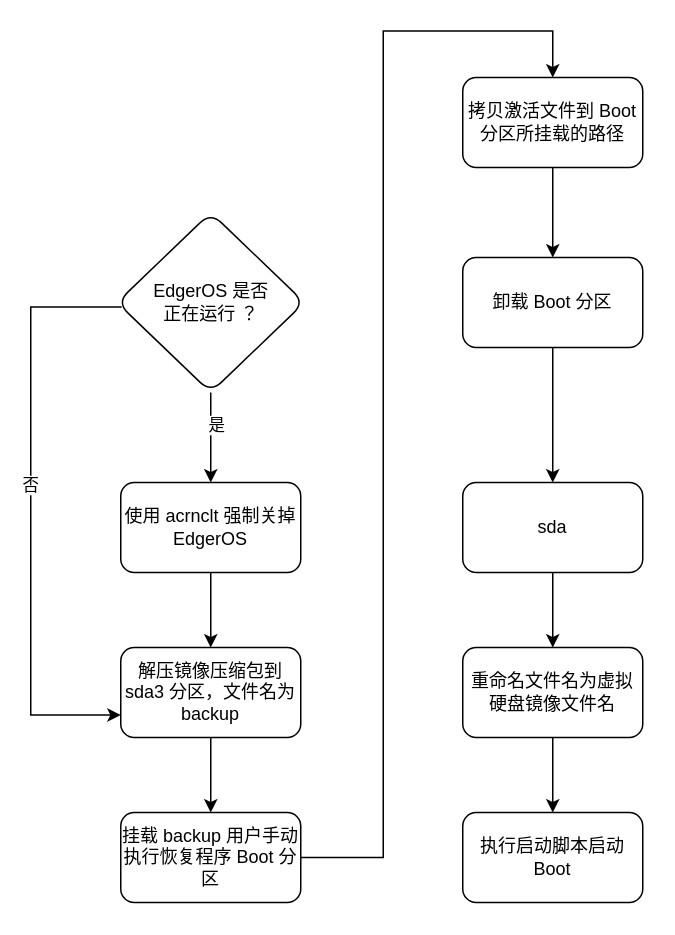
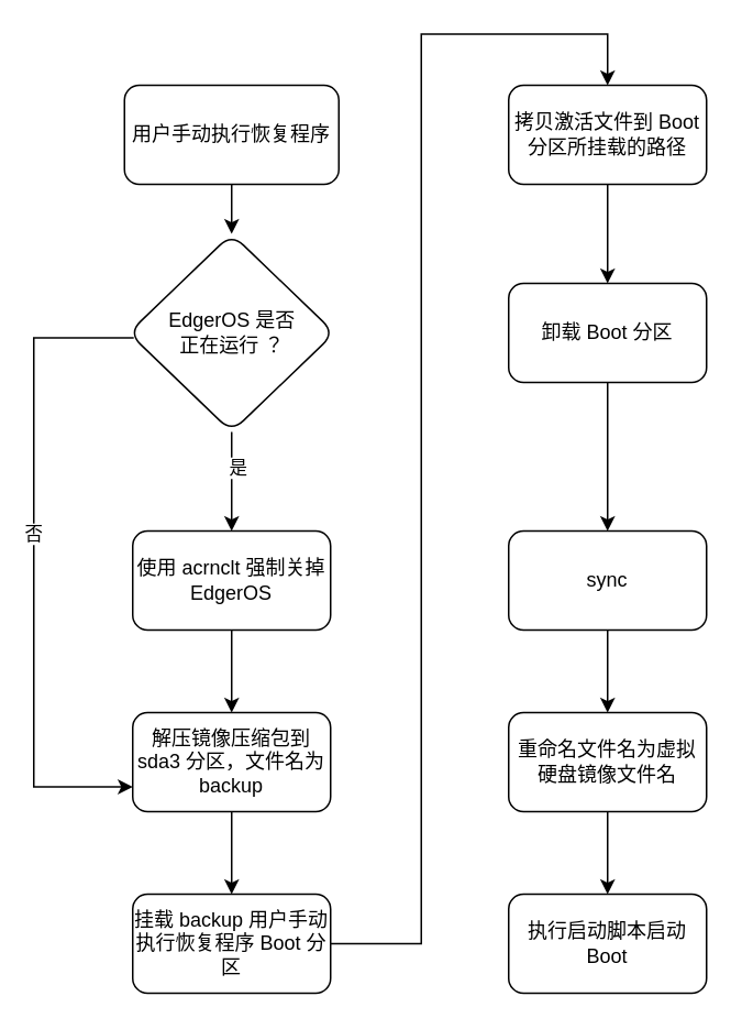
  <mxCell id="0" />
  <mxCell id="1" parent="0" />
+ <mxCell id="2" value="" style="edgeStyle=orthogonalEdgeStyle;rounded=0;orthogonalLoop=1;jettySize=auto;html=1;" edge="1" parent="1" source="3" target="8"><mxGeometry relative="1" as="geometry" /></mxCell>
+ <mxCell id="3" value="用户手动执行恢复程序" style="rounded=1;whiteSpace=wrap;html=1;fontSize=12;glass=0;strokeWidth=1;shadow=0;" vertex="1" parent="1"><mxGeometry x="75" y="51" width="130" height="60" as="geometry" /></mxCell>
  <mxCell id="4" value="" style="edgeStyle=orthogonalEdgeStyle;rounded=0;orthogonalLoop=1;jettySize=auto;html=1;" edge="1" parent="1" source="8" target="10"><mxGeometry relative="1" as="geometry" /></mxCell>
  <mxCell id="5" value="是" style="edgeLabel;html=1;align=center;verticalAlign=middle;resizable=0;points=[];" vertex="1" connectable="0" parent="4"><mxGeometry x="-0.309" y="3" relative="1" as="geometry"><mxPoint as="offset" /></mxGeometry></mxCell>
  <mxCell id="6" style="edgeStyle=orthogonalEdgeStyle;rounded=0;orthogonalLoop=1;jettySize=auto;html=1;entryX=0;entryY=0.75;entryDx=0;entryDy=0;" edge="1" parent="1" source="8" target="12"><mxGeometry relative="1" as="geometry"><mxPoint x="-36" y="484" as="targetPoint" /><Array as="points"><mxPoint x="20" y="204" /><mxPoint x="20" y="476" /></Array></mxGeometry></mxCell>
  <mxCell id="7" value="否" style="edgeLabel;html=1;align=center;verticalAlign=middle;resizable=0;points=[];" vertex="1" connectable="0" parent="6"><mxGeometry x="-0.09" y="-1" relative="1" as="geometry"><mxPoint as="offset" /></mxGeometry></mxCell>
  <mxCell id="8" value="EdgerOS 是否&lt;br&gt;正在运行 ？" style="rhombus;whiteSpace=wrap;html=1;rounded=1;glass=0;strokeWidth=1;shadow=0;" vertex="1" parent="1"><mxGeometry x="77.5" y="141" width="125" height="120" as="geometry" /></mxCell>
  <mxCell id="9" value="" style="edgeStyle=orthogonalEdgeStyle;rounded=0;orthogonalLoop=1;jettySize=auto;html=1;" edge="1" parent="1" source="10" target="12"><mxGeometry relative="1" as="geometry" /></mxCell>
  <mxCell id="10" value="使用 acrnclt 强制关掉 EdgerOS" style="whiteSpace=wrap;html=1;rounded=1;glass=0;strokeWidth=1;shadow=0;" vertex="1" parent="1"><mxGeometry x="80" y="321" width="120" height="60" as="geometry" /></mxCell>
  <mxCell id="11" style="edgeStyle=orthogonalEdgeStyle;rounded=0;orthogonalLoop=1;jettySize=auto;html=1;exitX=0.5;exitY=1;exitDx=0;exitDy=0;" edge="1" parent="1" source="12" target="17"><mxGeometry relative="1" as="geometry" /></mxCell>
  <mxCell id="12" value="解压镜像压缩包到 sda3 分区，文件名为 backup" style="whiteSpace=wrap;html=1;rounded=1;glass=0;strokeWidth=1;shadow=0;" vertex="1" parent="1"><mxGeometry x="80" y="431" width="120" height="60" as="geometry" /></mxCell>
  <mxCell id="13" value="执行启动脚本启动 Boot" style="whiteSpace=wrap;html=1;rounded=1;glass=0;strokeWidth=1;shadow=0;" vertex="1" parent="1"><mxGeometry x="308" y="541" width="120" height="60" as="geometry" /></mxCell>
  <mxCell id="14" style="edgeStyle=orthogonalEdgeStyle;rounded=0;orthogonalLoop=1;jettySize=auto;html=1;exitX=0.5;exitY=1;exitDx=0;exitDy=0;entryX=0.5;entryY=0;entryDx=0;entryDy=0;" edge="1" parent="1" source="15" target="13"><mxGeometry relative="1" as="geometry" /></mxCell>
  <mxCell id="15" value="重命名文件名为虚拟硬盘镜像文件名" style="whiteSpace=wrap;html=1;rounded=1;glass=0;strokeWidth=1;shadow=0;" vertex="1" parent="1"><mxGeometry x="308" y="431" width="120" height="60" as="geometry" /></mxCell>
  <mxCell id="16" value="" style="edgeStyle=orthogonalEdgeStyle;rounded=0;orthogonalLoop=1;jettySize=auto;html=1;" edge="1" parent="1" source="17" target="19"><mxGeometry relative="1" as="geometry"><Array as="points"><mxPoint x="255" y="571" /><mxPoint x="255" y="20" /><mxPoint x="368" y="20" /></Array></mxGeometry></mxCell>
  <mxCell id="17" value="挂载 backup 用户手动执行恢复程序 Boot 分区" style="whiteSpace=wrap;html=1;rounded=1;glass=0;strokeWidth=1;shadow=0;" vertex="1" parent="1"><mxGeometry x="80" y="541" width="120" height="60" as="geometry" /></mxCell>
  <mxCell id="18" value="" style="edgeStyle=orthogonalEdgeStyle;rounded=0;orthogonalLoop=1;jettySize=auto;html=1;" edge="1" parent="1" source="19" target="21"><mxGeometry relative="1" as="geometry" /></mxCell>
  <mxCell id="19" value="拷贝激活文件到 Boot 分区所挂载的路径" style="whiteSpace=wrap;html=1;rounded=1;glass=0;strokeWidth=1;shadow=0;" vertex="1" parent="1"><mxGeometry x="308" y="51" width="120" height="60" as="geometry" /></mxCell>
  <mxCell id="20" value="" style="edgeStyle=orthogonalEdgeStyle;rounded=0;orthogonalLoop=1;jettySize=auto;html=1;" edge="1" parent="1" source="21" target="23"><mxGeometry relative="1" as="geometry" /></mxCell>
  <mxCell id="21" value="卸载 Boot 分区" style="whiteSpace=wrap;html=1;rounded=1;glass=0;strokeWidth=1;shadow=0;" vertex="1" parent="1"><mxGeometry x="308" y="171" width="120" height="60" as="geometry" /></mxCell>
  <mxCell id="22" style="edgeStyle=orthogonalEdgeStyle;rounded=0;orthogonalLoop=1;jettySize=auto;html=1;" edge="1" parent="1" source="23" target="15"><mxGeometry relative="1" as="geometry" /></mxCell>
- <mxCell id="23" value="sda" style="whiteSpace=wrap;html=1;rounded=1;glass=0;strokeWidth=1;shadow=0;" vertex="1" parent="1"><mxGeometry x="308" y="321" width="120" height="60" as="geometry" /></mxCell>
+ <mxCell id="23" value="sync" style="whiteSpace=wrap;html=1;rounded=1;glass=0;strokeWidth=1;shadow=0;" vertex="1" parent="1"><mxGeometry x="308" y="321" width="120" height="60" as="geometry" /></mxCell>
